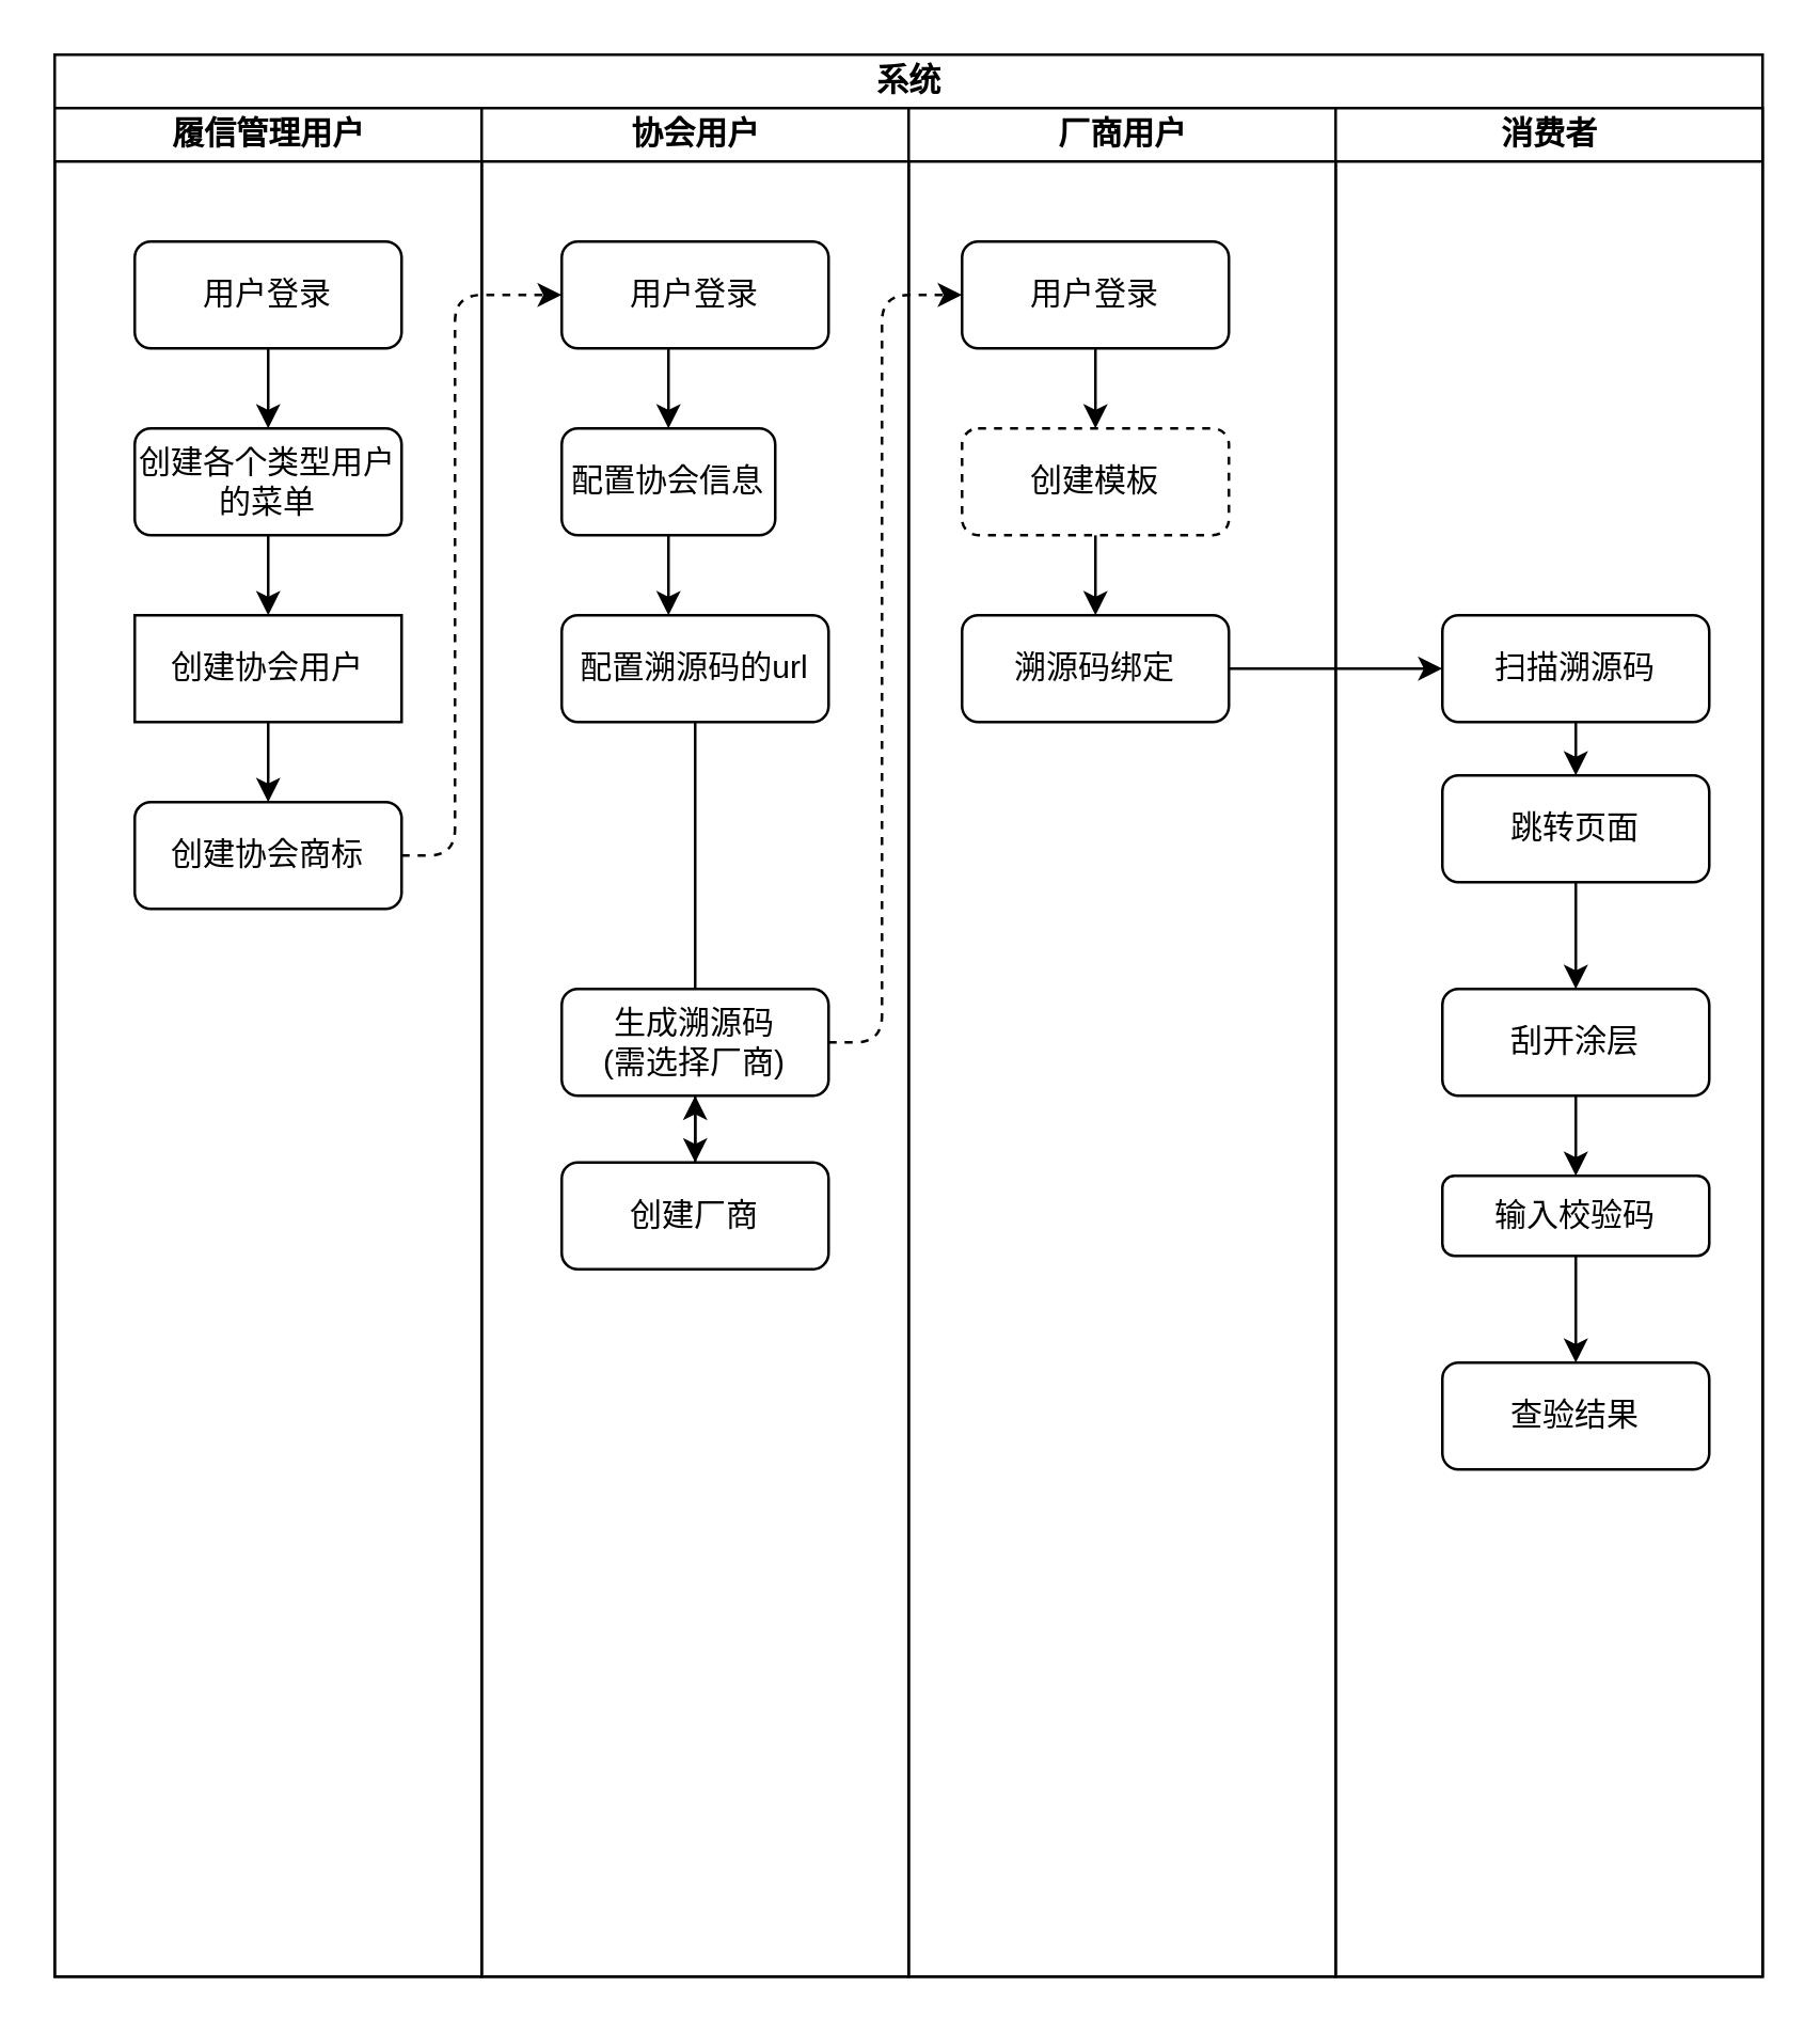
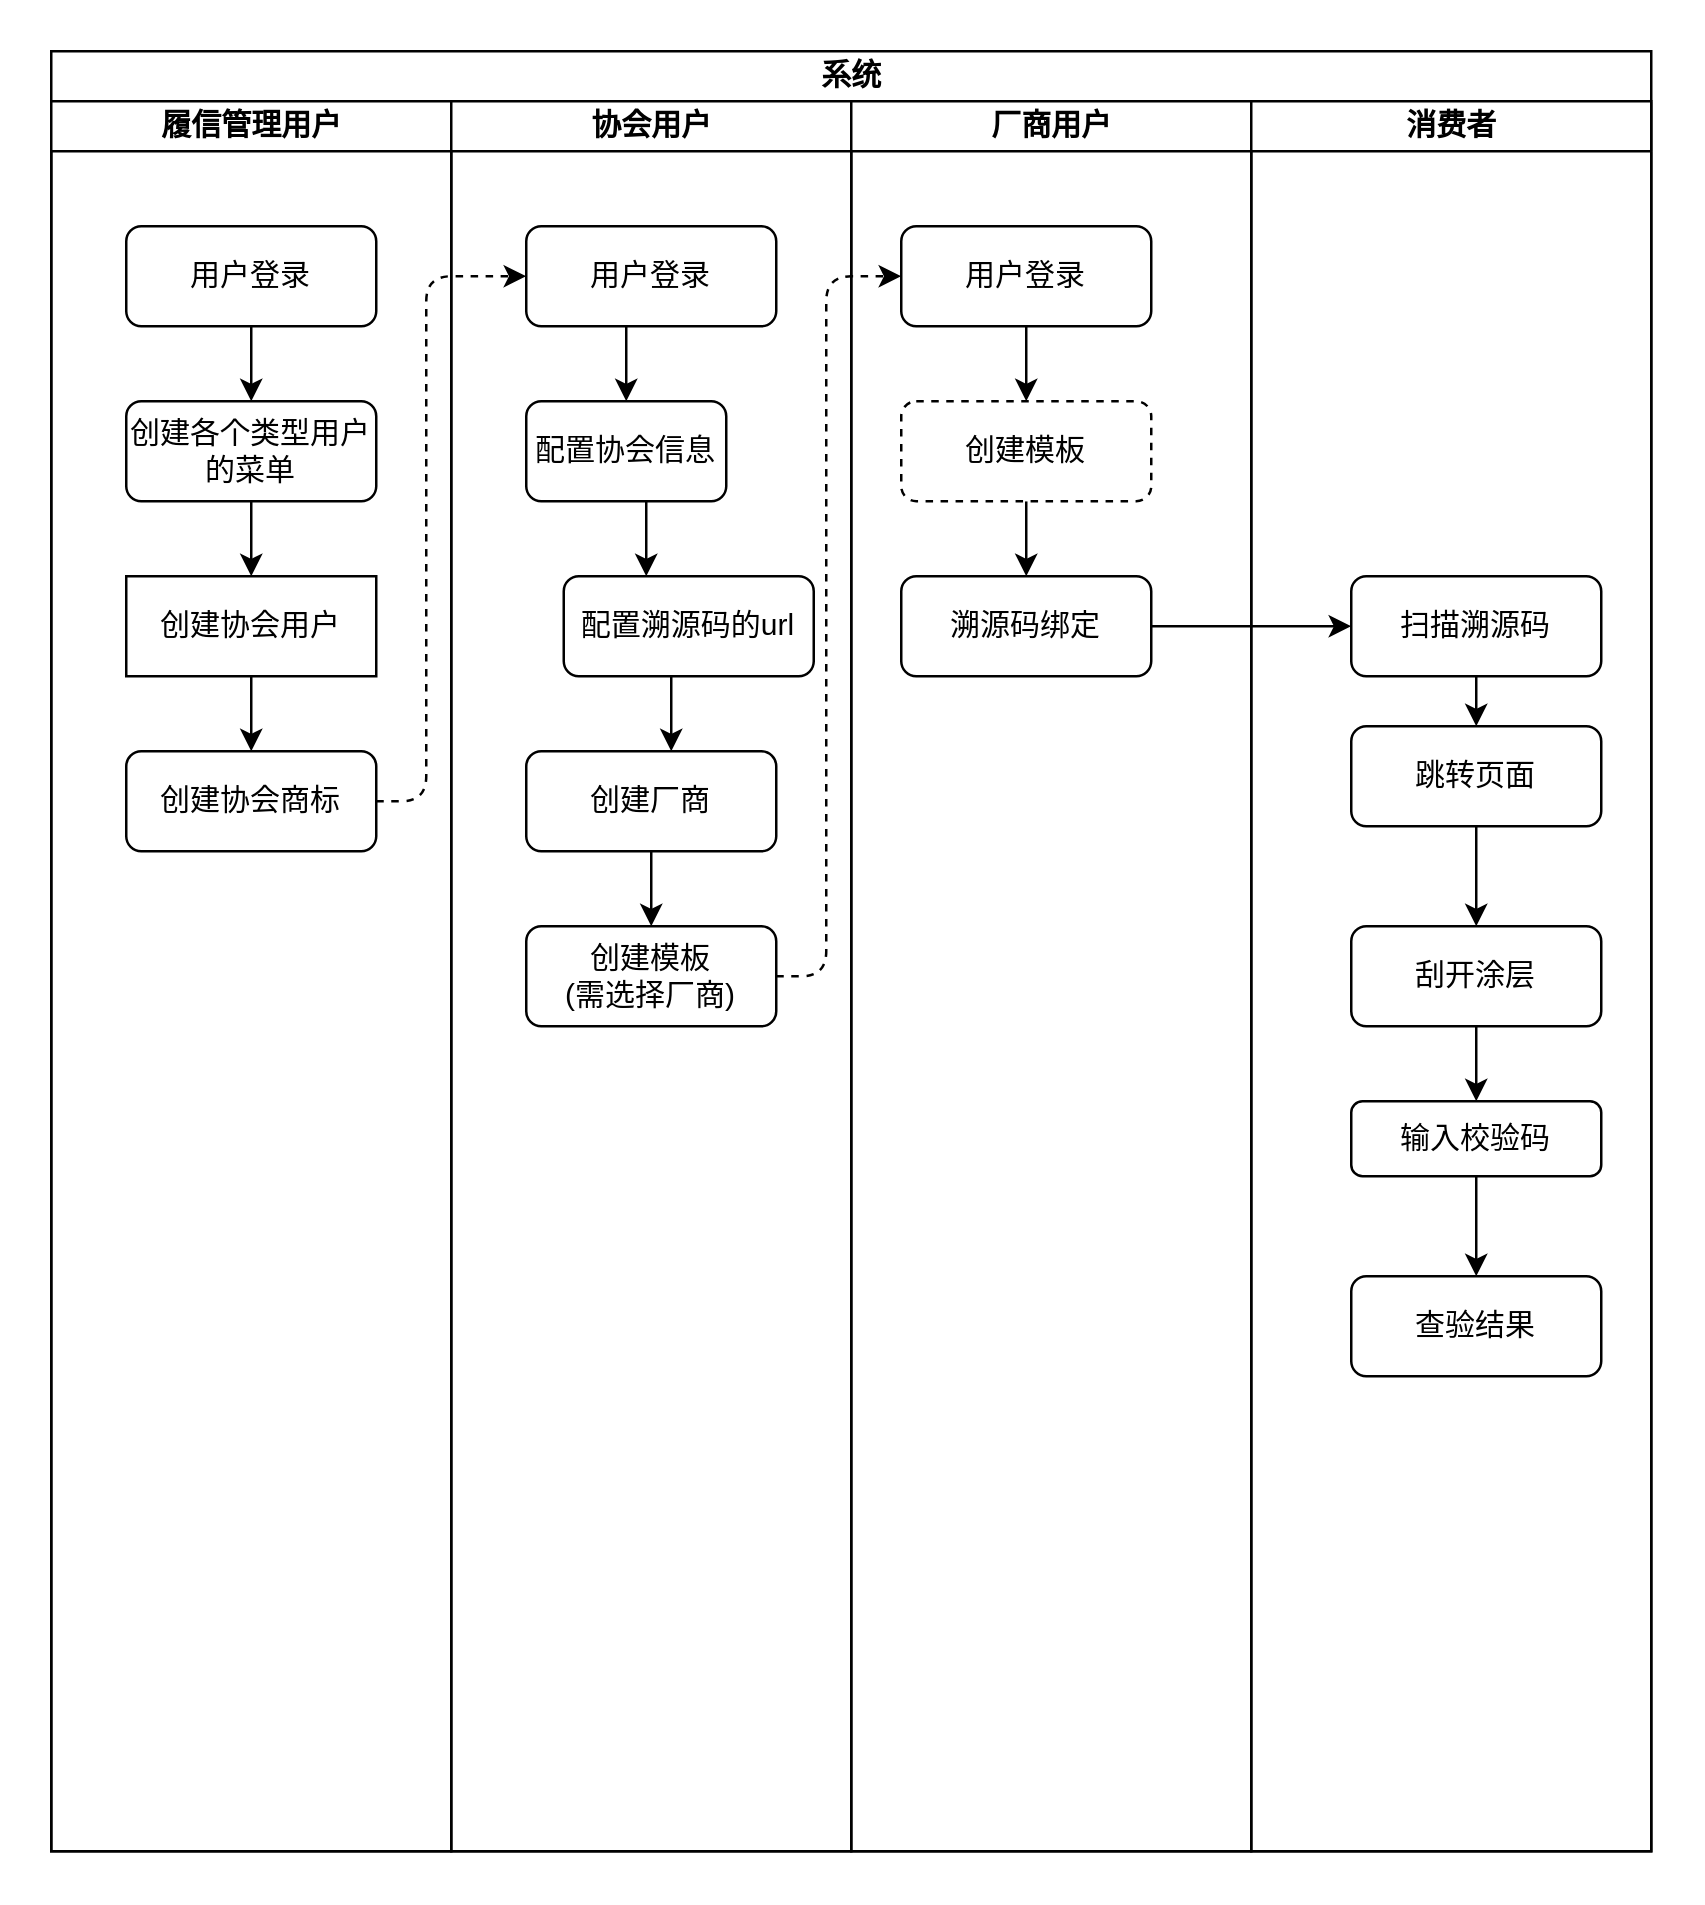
  <mxCell id="0" />
  <mxCell id="1" parent="0" />
  <mxCell id="2" value="系统" style="swimlane;childLayout=stackLayout;resizeParent=1;resizeParentMax=0;startSize=20;html=1;rounded=0;" vertex="1" parent="1"><mxGeometry x="20" y="20" width="640" height="720" as="geometry" /></mxCell>
  <mxCell id="3" value="履信管理用户" style="swimlane;startSize=20;html=1;rounded=0;" vertex="1" parent="2"><mxGeometry y="20" width="160" height="700" as="geometry" /></mxCell>
  <mxCell id="4" value="" style="edgeStyle=none;html=1;fontFamily=Helvetica;fontSize=12;fontColor=rgb(0, 0, 0);startSize=20;" edge="1" parent="3" source="5" target="7"><mxGeometry relative="1" as="geometry" /></mxCell>
  <mxCell id="5" value="用户登录" style="rounded=1;whiteSpace=wrap;html=1;strokeColor=rgb(0, 0, 0);fontFamily=Helvetica;fontSize=12;fontColor=rgb(0, 0, 0);startSize=20;fillColor=rgb(255, 255, 255);" vertex="1" parent="3"><mxGeometry x="30" y="50" width="100" height="40" as="geometry" /></mxCell>
  <mxCell id="6" value="" style="edgeStyle=none;html=1;fontFamily=Helvetica;fontSize=12;fontColor=rgb(0, 0, 0);startSize=20;" edge="1" parent="3" source="7" target="9"><mxGeometry relative="1" as="geometry" /></mxCell>
  <mxCell id="7" value="创建各个类型用户的菜单" style="rounded=1;whiteSpace=wrap;html=1;strokeColor=rgb(0, 0, 0);fontFamily=Helvetica;fontSize=12;fontColor=rgb(0, 0, 0);startSize=20;fillColor=rgb(255, 255, 255);" vertex="1" parent="3"><mxGeometry x="30" y="120" width="100" height="40" as="geometry" /></mxCell>
  <mxCell id="8" value="" style="edgeStyle=none;html=1;fontFamily=Helvetica;fontSize=12;fontColor=rgb(0, 0, 0);startSize=20;" edge="1" parent="3" source="9" target="10"><mxGeometry relative="1" as="geometry" /></mxCell>
  <mxCell id="9" value="创建协会用户" style="whiteSpace=wrap;html=1;strokeColor=rgb(0, 0, 0);fontFamily=Helvetica;fontSize=12;fontColor=rgb(0, 0, 0);startSize=20;fillColor=rgb(255, 255, 255);rounded=0;" vertex="1" parent="3"><mxGeometry x="30" y="190" width="100" height="40" as="geometry" /></mxCell>
  <mxCell id="10" value="创建协会商标" style="rounded=1;whiteSpace=wrap;html=1;strokeColor=rgb(0, 0, 0);fontFamily=Helvetica;fontSize=12;fontColor=rgb(0, 0, 0);startSize=20;fillColor=rgb(255, 255, 255);" vertex="1" parent="3"><mxGeometry x="30" y="260" width="100" height="40" as="geometry" /></mxCell>
  <mxCell id="11" value="协会用户" style="swimlane;startSize=20;html=1;rounded=0;" vertex="1" parent="2"><mxGeometry x="160" y="20" width="160" height="700" as="geometry" /></mxCell>
  <mxCell id="12" value="" style="edgeStyle=elbowEdgeStyle;html=1;fontFamily=Helvetica;fontSize=12;fontColor=rgb(0, 0, 0);startSize=20;" edge="1" parent="11" source="13" target="15"><mxGeometry relative="1" as="geometry" /></mxCell>
  <mxCell id="13" value="用户登录" style="rounded=1;whiteSpace=wrap;html=1;strokeColor=rgb(0, 0, 0);fontFamily=Helvetica;fontSize=12;fontColor=rgb(0, 0, 0);startSize=20;fillColor=rgb(255, 255, 255);" vertex="1" parent="11"><mxGeometry x="30" y="50" width="100" height="40" as="geometry" /></mxCell>
  <mxCell id="14" value="" style="edgeStyle=elbowEdgeStyle;html=1;fontFamily=Helvetica;fontSize=12;fontColor=rgb(0, 0, 0);startSize=20;" edge="1" parent="11" source="15" target="17"><mxGeometry relative="1" as="geometry" /></mxCell>
  <mxCell id="15" value="配置协会信息" style="rounded=1;whiteSpace=wrap;html=1;strokeColor=rgb(0, 0, 0);fontFamily=Helvetica;fontSize=12;fontColor=rgb(0, 0, 0);startSize=20;fillColor=rgb(255, 255, 255);" vertex="1" parent="11"><mxGeometry x="30" y="120" width="80" height="40" as="geometry" /></mxCell>
  <mxCell id="16" value="" style="edgeStyle=elbowEdgeStyle;html=1;fontFamily=Helvetica;fontSize=12;fontColor=rgb(0, 0, 0);startSize=20;" edge="1" parent="11" source="17" target="19"><mxGeometry relative="1" as="geometry" /></mxCell>
- <mxCell id="17" value="配置溯源码的url" style="rounded=1;whiteSpace=wrap;html=1;strokeColor=rgb(0, 0, 0);fontFamily=Helvetica;fontSize=12;fontColor=rgb(0, 0, 0);startSize=20;fillColor=rgb(255, 255, 255);" vertex="1" parent="11"><mxGeometry x="30" y="190" width="100" height="40" as="geometry" /></mxCell>
+ <mxCell id="17" value="配置溯源码的url" style="rounded=1;whiteSpace=wrap;html=1;strokeColor=rgb(0, 0, 0);fontFamily=Helvetica;fontSize=12;fontColor=rgb(0, 0, 0);startSize=20;fillColor=rgb(255, 255, 255);" vertex="1" parent="11"><mxGeometry x="45" y="190" width="100" height="40" as="geometry" /></mxCell>
  <mxCell id="18" value="" style="edgeStyle=elbowEdgeStyle;html=1;fontFamily=Helvetica;fontSize=12;fontColor=rgb(0, 0, 0);startSize=20;" edge="1" parent="11" source="19" target="20"><mxGeometry relative="1" as="geometry" /></mxCell>
- <mxCell id="19" value="创建厂商" style="rounded=1;whiteSpace=wrap;html=1;strokeColor=rgb(0, 0, 0);fontFamily=Helvetica;fontSize=12;fontColor=rgb(0, 0, 0);startSize=20;fillColor=rgb(255, 255, 255);" vertex="1" parent="11"><mxGeometry x="30" y="395" width="100" height="40" as="geometry" /></mxCell>
- <mxCell id="20" value="生成溯源码&lt;br&gt;(需选择厂商)" style="rounded=1;whiteSpace=wrap;html=1;strokeColor=rgb(0, 0, 0);fontFamily=Helvetica;fontSize=12;fontColor=rgb(0, 0, 0);startSize=20;fillColor=rgb(255, 255, 255);" vertex="1" parent="11"><mxGeometry x="30" y="330" width="100" height="40" as="geometry" /></mxCell>
+ <mxCell id="19" value="创建厂商" style="rounded=1;whiteSpace=wrap;html=1;strokeColor=rgb(0, 0, 0);fontFamily=Helvetica;fontSize=12;fontColor=rgb(0, 0, 0);startSize=20;fillColor=rgb(255, 255, 255);" vertex="1" parent="11"><mxGeometry x="30" y="260" width="100" height="40" as="geometry" /></mxCell>
+ <mxCell id="20" value="创建模板&lt;br&gt;(需选择厂商)" style="rounded=1;whiteSpace=wrap;html=1;strokeColor=rgb(0, 0, 0);fontFamily=Helvetica;fontSize=12;fontColor=rgb(0, 0, 0);startSize=20;fillColor=rgb(255, 255, 255);" vertex="1" parent="11"><mxGeometry x="30" y="330" width="100" height="40" as="geometry" /></mxCell>
  <mxCell id="21" value="厂商用户" style="swimlane;startSize=20;html=1;rounded=0;" vertex="1" parent="2"><mxGeometry x="320" y="20" width="160" height="700" as="geometry" /></mxCell>
  <mxCell id="22" value="" style="edgeStyle=elbowEdgeStyle;html=1;fontFamily=Helvetica;fontSize=12;fontColor=rgb(0, 0, 0);startSize=20;" edge="1" parent="21" source="23" target="25"><mxGeometry relative="1" as="geometry" /></mxCell>
  <mxCell id="23" value="用户登录" style="rounded=1;whiteSpace=wrap;html=1;strokeColor=rgb(0, 0, 0);fontFamily=Helvetica;fontSize=12;fontColor=rgb(0, 0, 0);startSize=20;fillColor=rgb(255, 255, 255);" vertex="1" parent="21"><mxGeometry x="20" y="50" width="100" height="40" as="geometry" /></mxCell>
  <mxCell id="24" value="" style="edgeStyle=elbowEdgeStyle;html=1;fontFamily=Helvetica;fontSize=12;fontColor=rgb(0, 0, 0);startSize=20;" edge="1" parent="21" source="25" target="26"><mxGeometry relative="1" as="geometry" /></mxCell>
  <mxCell id="25" value="创建模板" style="rounded=1;whiteSpace=wrap;html=1;strokeColor=rgb(0, 0, 0);fontFamily=Helvetica;fontSize=12;fontColor=rgb(0, 0, 0);startSize=20;fillColor=rgb(255, 255, 255);dashed=1;" vertex="1" parent="21"><mxGeometry x="20" y="120" width="100" height="40" as="geometry" /></mxCell>
  <mxCell id="26" value="溯源码绑定" style="rounded=1;whiteSpace=wrap;html=1;strokeColor=rgb(0, 0, 0);fontFamily=Helvetica;fontSize=12;fontColor=rgb(0, 0, 0);startSize=20;fillColor=rgb(255, 255, 255);" vertex="1" parent="21"><mxGeometry x="20" y="190" width="100" height="40" as="geometry" /></mxCell>
  <mxCell id="27" value="消费者" style="swimlane;startSize=20;html=1;rounded=0;" vertex="1" parent="2"><mxGeometry x="480" y="20" width="160" height="700" as="geometry" /></mxCell>
  <mxCell id="28" value="" style="edgeStyle=elbowEdgeStyle;html=1;fontFamily=Helvetica;fontSize=12;fontColor=rgb(0, 0, 0);startSize=20;" edge="1" parent="27" source="29" target="31"><mxGeometry relative="1" as="geometry" /></mxCell>
  <mxCell id="29" value="扫描溯源码" style="rounded=1;whiteSpace=wrap;html=1;strokeColor=rgb(0, 0, 0);fontFamily=Helvetica;fontSize=12;fontColor=rgb(0, 0, 0);startSize=20;fillColor=rgb(255, 255, 255);" vertex="1" parent="27"><mxGeometry x="40" y="190" width="100" height="40" as="geometry" /></mxCell>
  <mxCell id="30" value="" style="edgeStyle=elbowEdgeStyle;html=1;fontFamily=Helvetica;fontSize=12;fontColor=rgb(0, 0, 0);startSize=20;" edge="1" parent="27" source="31" target="33"><mxGeometry relative="1" as="geometry" /></mxCell>
  <mxCell id="31" value="跳转页面" style="rounded=1;whiteSpace=wrap;html=1;strokeColor=rgb(0, 0, 0);fontFamily=Helvetica;fontSize=12;fontColor=rgb(0, 0, 0);startSize=20;fillColor=rgb(255, 255, 255);" vertex="1" parent="27"><mxGeometry x="40" y="250" width="100" height="40" as="geometry" /></mxCell>
  <mxCell id="32" value="" style="edgeStyle=elbowEdgeStyle;html=1;fontFamily=Helvetica;fontSize=12;fontColor=rgb(0, 0, 0);startSize=20;" edge="1" parent="27" source="33" target="35"><mxGeometry relative="1" as="geometry" /></mxCell>
  <mxCell id="33" value="刮开涂层" style="rounded=1;whiteSpace=wrap;html=1;strokeColor=rgb(0, 0, 0);fontFamily=Helvetica;fontSize=12;fontColor=rgb(0, 0, 0);startSize=20;fillColor=rgb(255, 255, 255);" vertex="1" parent="27"><mxGeometry x="40" y="330" width="100" height="40" as="geometry" /></mxCell>
  <mxCell id="34" value="" style="edgeStyle=elbowEdgeStyle;html=1;fontFamily=Helvetica;fontSize=12;fontColor=rgb(0, 0, 0);startSize=20;" edge="1" parent="27" source="35" target="36"><mxGeometry relative="1" as="geometry" /></mxCell>
  <mxCell id="35" value="输入校验码" style="rounded=1;whiteSpace=wrap;html=1;strokeColor=rgb(0, 0, 0);fontFamily=Helvetica;fontSize=12;fontColor=rgb(0, 0, 0);startSize=20;fillColor=rgb(255, 255, 255);" vertex="1" parent="27"><mxGeometry x="40" y="400" width="100" height="30" as="geometry" /></mxCell>
  <mxCell id="36" value="查验结果" style="rounded=1;whiteSpace=wrap;html=1;strokeColor=rgb(0, 0, 0);fontFamily=Helvetica;fontSize=12;fontColor=rgb(0, 0, 0);startSize=20;fillColor=rgb(255, 255, 255);" vertex="1" parent="27"><mxGeometry x="40" y="470" width="100" height="40" as="geometry" /></mxCell>
  <mxCell id="37" style="edgeStyle=elbowEdgeStyle;html=1;entryX=0;entryY=0.5;entryDx=0;entryDy=0;fontFamily=Helvetica;fontSize=12;fontColor=rgb(0, 0, 0);startSize=20;exitX=1;exitY=0.5;exitDx=0;exitDy=0;dashed=1;" edge="1" parent="2" source="10" target="13"><mxGeometry relative="1" as="geometry"><Array as="points"><mxPoint x="150" y="200" /></Array></mxGeometry></mxCell>
  <mxCell id="38" value="" style="edgeStyle=elbowEdgeStyle;html=1;dashed=1;fontFamily=Helvetica;fontSize=12;fontColor=rgb(0, 0, 0);startSize=20;exitX=1;exitY=0.5;exitDx=0;exitDy=0;entryX=0;entryY=0.5;entryDx=0;entryDy=0;" edge="1" parent="2" source="20" target="23"><mxGeometry relative="1" as="geometry"><Array as="points"><mxPoint x="310" y="360" /></Array></mxGeometry></mxCell>
  <mxCell id="39" value="" style="edgeStyle=elbowEdgeStyle;html=1;fontFamily=Helvetica;fontSize=12;fontColor=rgb(0, 0, 0);startSize=20;" edge="1" parent="2" source="26" target="29"><mxGeometry relative="1" as="geometry" /></mxCell>
